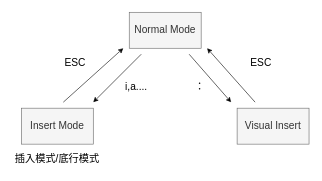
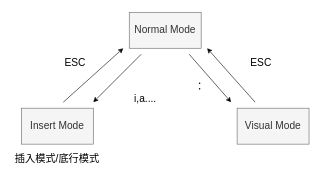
  <mxCell id="0" />
  <mxCell id="1" parent="0" />
  <mxCell id="2" value="Normal Mode" style="rounded=0;whiteSpace=wrap;html=1;fontSize=17;fillColor=#f5f5f5;fontColor=#333333;strokeColor=#666666;" parent="1" vertex="1"><mxGeometry x="215" y="20" width="120" height="60" as="geometry" /></mxCell>
  <mxCell id="3" value="Insert Mode" style="rounded=0;whiteSpace=wrap;html=1;fontSize=17;fillColor=#f5f5f5;fontColor=#333333;strokeColor=#666666;" parent="1" vertex="1"><mxGeometry x="35" y="180" width="120" height="60" as="geometry" /></mxCell>
- <mxCell id="4" value="Visual Insert" style="rounded=0;whiteSpace=wrap;html=1;fontSize=17;fillColor=#f5f5f5;fontColor=#333333;strokeColor=#666666;" parent="1" vertex="1"><mxGeometry x="395" y="180" width="120" height="60" as="geometry" /></mxCell>
+ <mxCell id="4" value="Visual Mode" style="rounded=0;whiteSpace=wrap;html=1;fontSize=17;fillColor=#f5f5f5;fontColor=#333333;strokeColor=#666666;" parent="1" vertex="1"><mxGeometry x="395" y="180" width="120" height="60" as="geometry" /></mxCell>
  <mxCell id="5" value="" style="endArrow=classic;html=1;rounded=0;fontSize=17;" parent="1" edge="1"><mxGeometry width="50" height="50" relative="1" as="geometry"><mxPoint x="105" y="170" as="sourcePoint" /><mxPoint x="205" y="80" as="targetPoint" /></mxGeometry></mxCell>
  <mxCell id="6" value="" style="endArrow=classic;html=1;rounded=0;fontSize=17;" parent="1" edge="1"><mxGeometry width="50" height="50" relative="1" as="geometry"><mxPoint x="235" y="90" as="sourcePoint" /><mxPoint x="155" y="170" as="targetPoint" /></mxGeometry></mxCell>
  <mxCell id="7" value="" style="endArrow=classic;html=1;rounded=0;fontSize=17;" parent="1" edge="1"><mxGeometry width="50" height="50" relative="1" as="geometry"><mxPoint x="315" y="90" as="sourcePoint" /><mxPoint x="385" y="170" as="targetPoint" /></mxGeometry></mxCell>
  <mxCell id="8" value="" style="endArrow=classic;html=1;rounded=0;fontSize=17;" parent="1" edge="1"><mxGeometry width="50" height="50" relative="1" as="geometry"><mxPoint x="425" y="170" as="sourcePoint" /><mxPoint x="345" y="80" as="targetPoint" /></mxGeometry></mxCell>
  <mxCell id="9" value="插入模式/底行模式" style="text;html=1;strokeColor=none;fillColor=none;align=center;verticalAlign=middle;whiteSpace=wrap;rounded=0;fontSize=17;" parent="1" vertex="1"><mxGeometry x="20" y="250" width="150" height="30" as="geometry" /></mxCell>
  <mxCell id="10" value="ESC" style="text;html=1;strokeColor=none;fillColor=none;align=center;verticalAlign=middle;whiteSpace=wrap;rounded=0;fontSize=17;" parent="1" vertex="1"><mxGeometry x="95" y="90" width="60" height="30" as="geometry" /></mxCell>
  <mxCell id="11" value="ESC" style="text;html=1;strokeColor=none;fillColor=none;align=center;verticalAlign=middle;whiteSpace=wrap;rounded=0;fontSize=17;" parent="1" vertex="1"><mxGeometry x="405" y="90" width="60" height="30" as="geometry" /></mxCell>
- <mxCell id="12" value="i,a...." style="text;html=1;strokeColor=none;fillColor=none;align=center;verticalAlign=middle;whiteSpace=wrap;rounded=0;fontSize=17;" parent="1" vertex="1"><mxGeometry x="197" y="130" width="60" height="30" as="geometry" /></mxCell>
+ <mxCell id="12" value="i,a...." style="text;html=1;strokeColor=none;fillColor=none;align=center;verticalAlign=middle;whiteSpace=wrap;rounded=0;fontSize=17;" parent="1" vertex="1"><mxGeometry x="212" y="150" width="60" height="30" as="geometry" /></mxCell>
  <mxCell id="13" value="：" style="text;html=1;strokeColor=none;fillColor=none;align=center;verticalAlign=middle;whiteSpace=wrap;rounded=0;fontSize=17;" parent="1" vertex="1"><mxGeometry x="303" y="130" width="60" height="30" as="geometry" /></mxCell>
